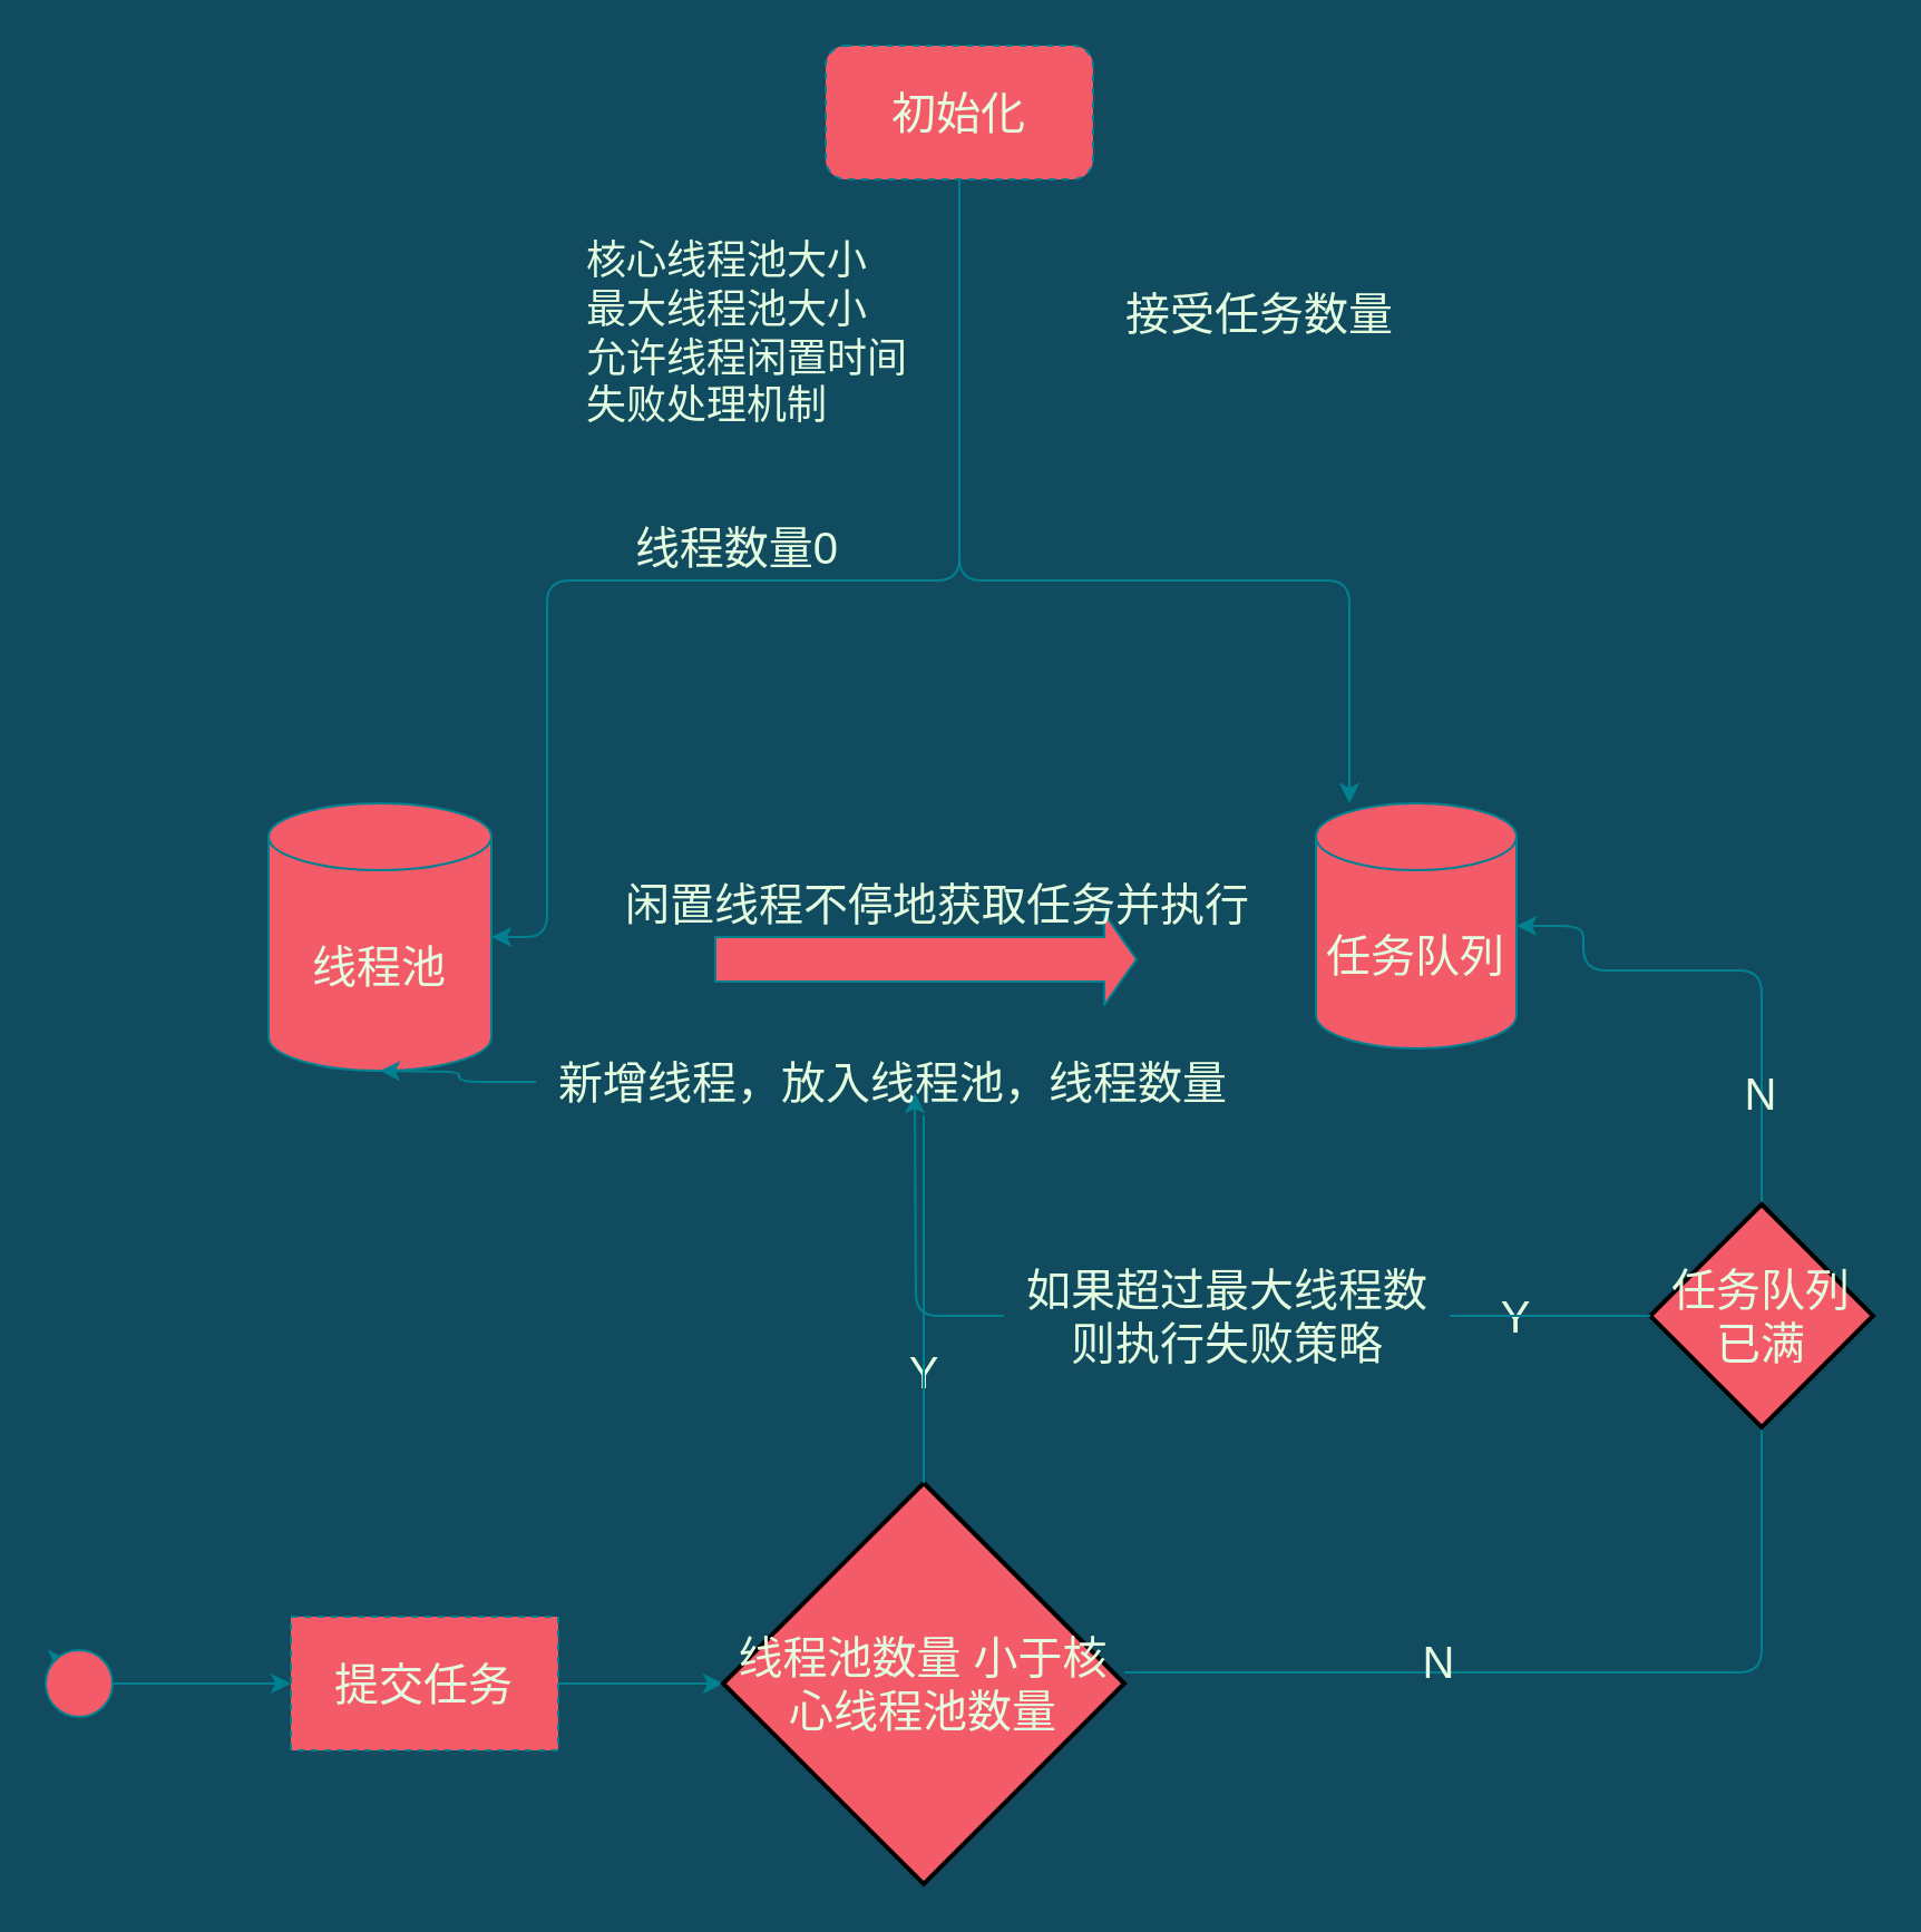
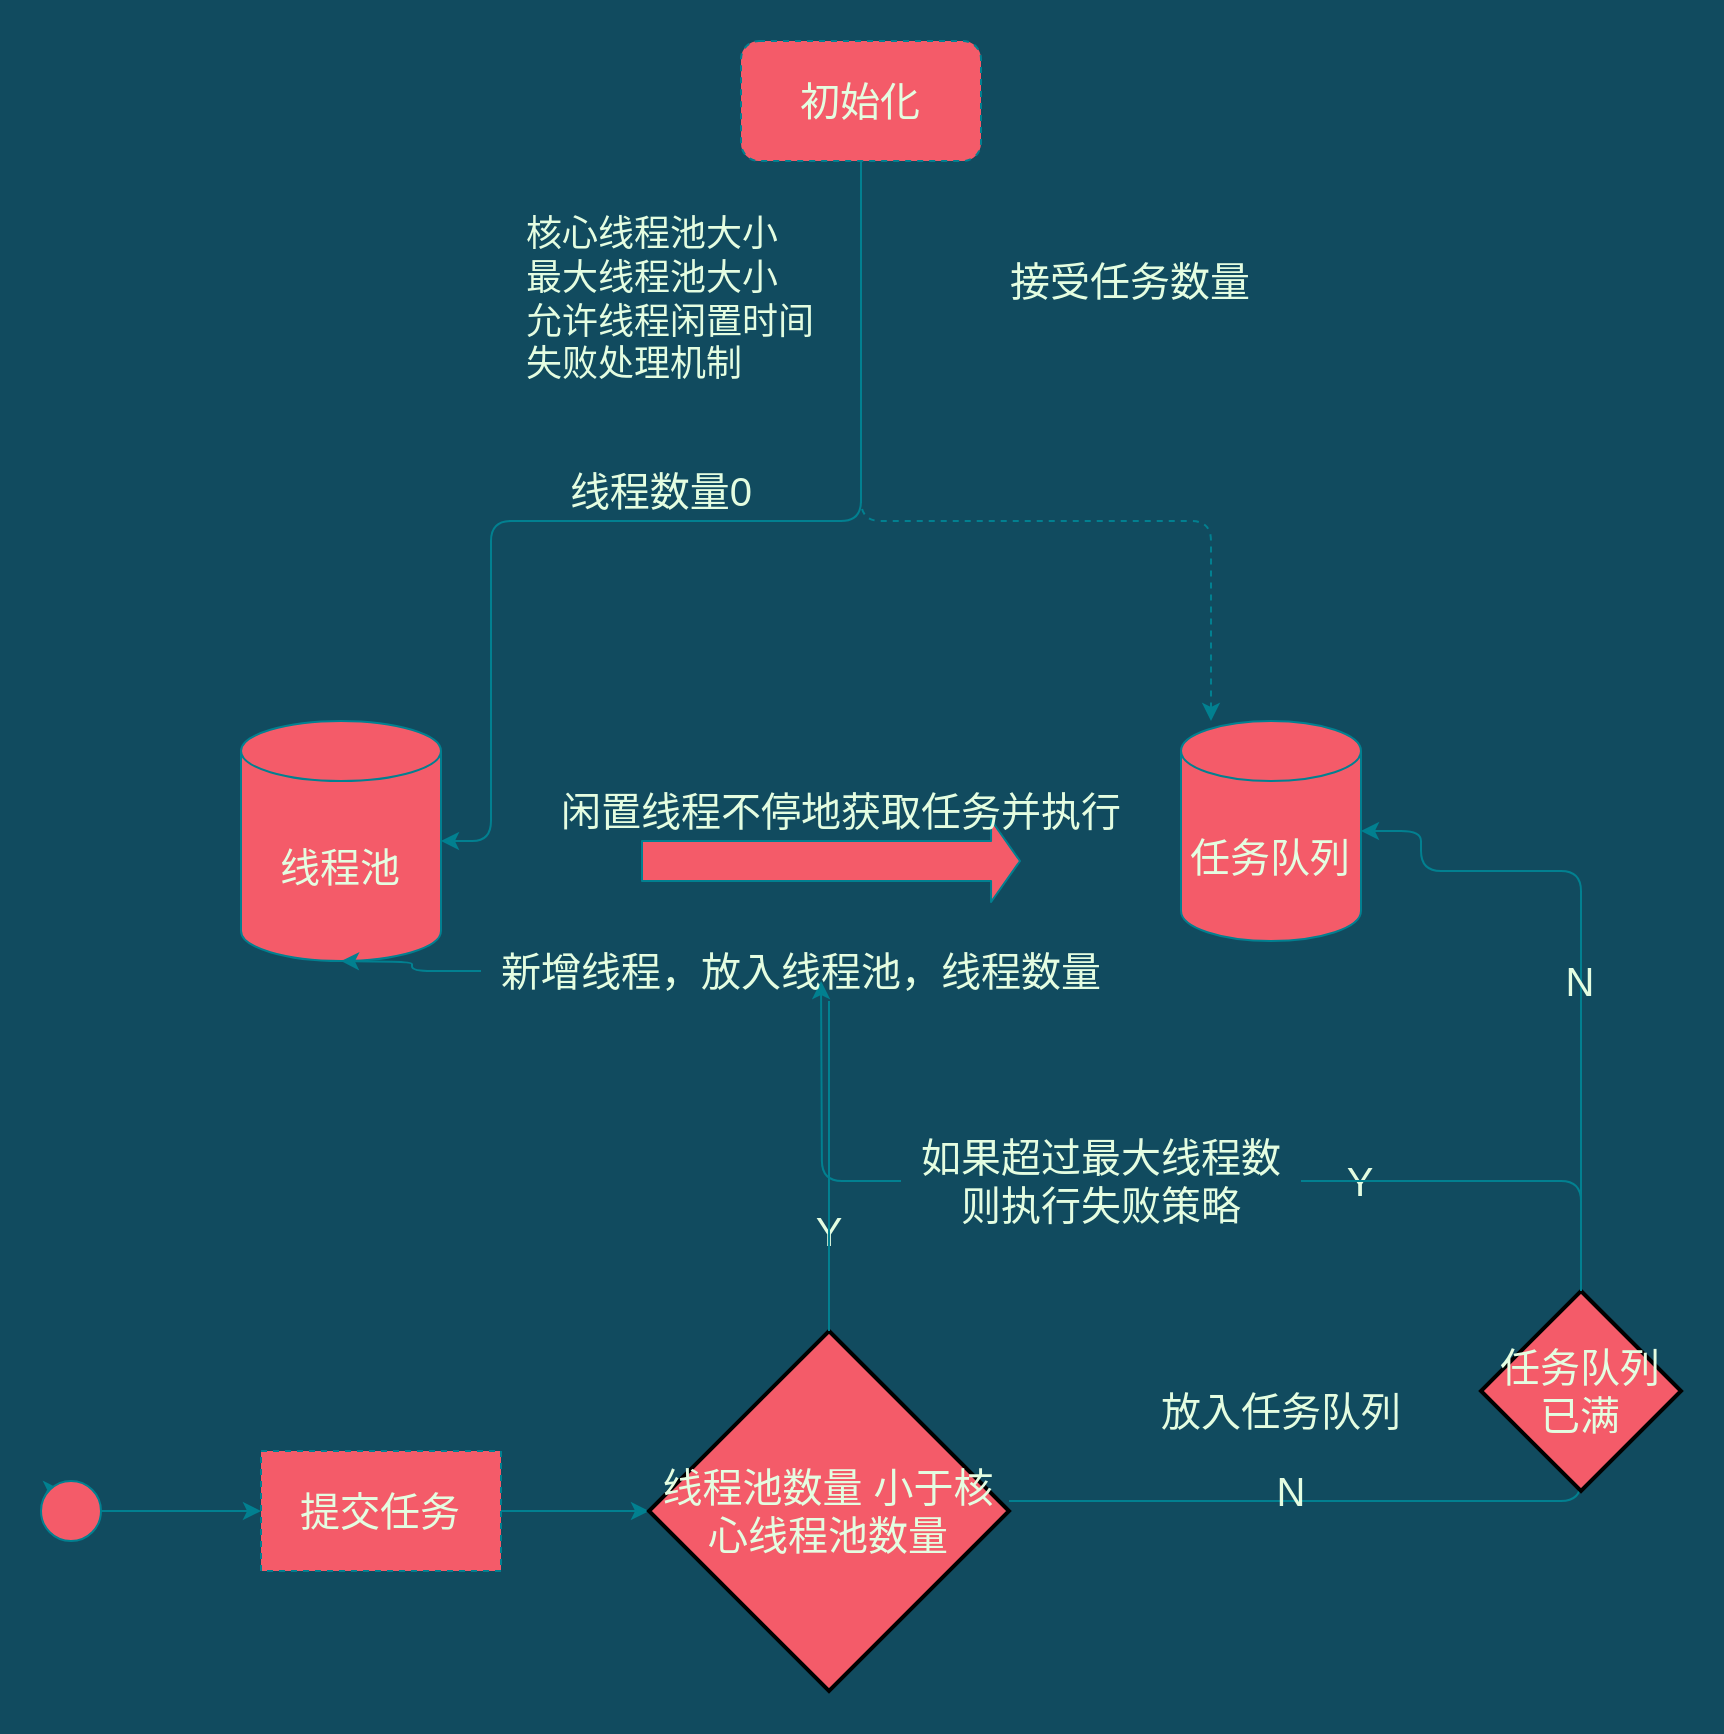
  <mxCell id="0" />
  <mxCell id="1" parent="0" />
  <mxCell id="2" value="&lt;div style=&quot;font-size: 18px&quot;&gt;核心线程池大小&lt;/div&gt;&lt;div style=&quot;font-size: 18px&quot;&gt;最大线程池大小&lt;/div&gt;&lt;div style=&quot;font-size: 18px&quot;&gt;允许线程闲置时间&lt;/div&gt;&lt;div style=&quot;font-size: 18px&quot;&gt;失败处理机制&lt;br style=&quot;font-size: 18px&quot;&gt;&lt;/div&gt;" style="text;html=1;strokeColor=none;fillColor=none;align=left;verticalAlign=middle;whiteSpace=wrap;rounded=0;sketch=0;fontColor=#E4FDE1;spacing=3;fontSize=18;" vertex="1" parent="1"><mxGeometry x="260" y="140" width="220" height="20" as="geometry" /></mxCell>
  <mxCell id="3" style="edgeStyle=orthogonalEdgeStyle;curved=0;rounded=1;sketch=0;orthogonalLoop=1;jettySize=auto;html=1;fontSize=20;fontColor=#E4FDE1;strokeColor=#028090;fillColor=#F45B69;" edge="1" parent="1" source="4" target="17"><mxGeometry relative="1" as="geometry" /></mxCell>
  <mxCell id="4" value="提交任务" style="rounded=0;whiteSpace=wrap;html=1;sketch=0;fontSize=20;fontColor=#E4FDE1;strokeColor=#028090;fillColor=#F45B69;align=center;dashed=1;" vertex="1" parent="1"><mxGeometry x="130" y="725" width="120" height="60" as="geometry" /></mxCell>
  <mxCell id="5" value="线程池" style="shape=cylinder3;whiteSpace=wrap;html=1;boundedLbl=1;backgroundOutline=1;size=15;rounded=0;sketch=0;fontSize=20;fontColor=#E4FDE1;strokeColor=#028090;fillColor=#F45B69;align=center;" vertex="1" parent="1"><mxGeometry x="120" y="360" width="100" height="120" as="geometry" /></mxCell>
  <mxCell id="6" value="任务队列" style="shape=cylinder3;whiteSpace=wrap;html=1;boundedLbl=1;backgroundOutline=1;size=15;rounded=0;sketch=0;fontSize=20;fontColor=#E4FDE1;strokeColor=#028090;fillColor=#F45B69;align=center;" vertex="1" parent="1"><mxGeometry x="590" y="360" width="90" height="110" as="geometry" /></mxCell>
  <mxCell id="7" style="edgeStyle=orthogonalEdgeStyle;curved=0;rounded=1;sketch=0;orthogonalLoop=1;jettySize=auto;html=1;fontSize=20;fontColor=#E4FDE1;strokeColor=#028090;fillColor=#F45B69;" edge="1" parent="1" source="9" target="5"><mxGeometry relative="1" as="geometry"><Array as="points"><mxPoint x="430" y="260" /><mxPoint x="245" y="260" /></Array></mxGeometry></mxCell>
- <mxCell id="8" style="edgeStyle=orthogonalEdgeStyle;curved=0;rounded=1;sketch=0;orthogonalLoop=1;jettySize=auto;html=1;fontSize=20;fontColor=#E4FDE1;strokeColor=#028090;fillColor=#F45B69;" edge="1" parent="1" source="9" target="6"><mxGeometry relative="1" as="geometry"><Array as="points"><mxPoint x="430" y="260" /><mxPoint x="605" y="260" /></Array></mxGeometry></mxCell>
+ <mxCell id="8" style="edgeStyle=orthogonalEdgeStyle;curved=0;rounded=1;sketch=0;orthogonalLoop=1;jettySize=auto;html=1;fontSize=20;fontColor=#E4FDE1;strokeColor=#028090;fillColor=#F45B69;dashed=1;" edge="1" parent="1" source="9" target="6"><mxGeometry relative="1" as="geometry"><Array as="points"><mxPoint x="430" y="260" /><mxPoint x="605" y="260" /></Array></mxGeometry></mxCell>
  <mxCell id="9" value="初始化" style="rounded=1;whiteSpace=wrap;html=1;sketch=0;fontSize=20;fontColor=#E4FDE1;strokeColor=#028090;fillColor=#F45B69;align=center;dashed=1;" vertex="1" parent="1"><mxGeometry x="370" y="20" width="120" height="60" as="geometry" /></mxCell>
  <mxCell id="10" value="接受任务数量" style="text;html=1;strokeColor=none;fillColor=none;align=center;verticalAlign=middle;whiteSpace=wrap;rounded=0;sketch=0;fontSize=20;fontColor=#E4FDE1;" vertex="1" parent="1"><mxGeometry x="495" y="130" width="140" height="20" as="geometry" /></mxCell>
  <mxCell id="11" style="edgeStyle=orthogonalEdgeStyle;curved=0;rounded=1;sketch=0;orthogonalLoop=1;jettySize=auto;html=1;exitX=0;exitY=0;exitDx=0;exitDy=0;fontSize=20;fontColor=#E4FDE1;strokeColor=#028090;fillColor=#F45B69;" edge="1" parent="1" source="13"><mxGeometry relative="1" as="geometry"><mxPoint x="30" y="745" as="targetPoint" /></mxGeometry></mxCell>
  <mxCell id="12" style="edgeStyle=orthogonalEdgeStyle;curved=0;rounded=1;sketch=0;orthogonalLoop=1;jettySize=auto;html=1;entryX=0;entryY=0.5;entryDx=0;entryDy=0;fontSize=20;fontColor=#E4FDE1;strokeColor=#028090;fillColor=#F45B69;" edge="1" parent="1" source="13" target="4"><mxGeometry relative="1" as="geometry" /></mxCell>
  <mxCell id="13" value="" style="ellipse;whiteSpace=wrap;html=1;aspect=fixed;rounded=0;sketch=0;fontSize=20;fontColor=#E4FDE1;strokeColor=#028090;fillColor=#F45B69;align=center;" vertex="1" parent="1"><mxGeometry x="20" y="740" width="30" height="30" as="geometry" /></mxCell>
  <mxCell id="14" value="线程数量0" style="text;html=1;align=center;verticalAlign=middle;resizable=0;points=[];autosize=1;strokeColor=none;fontSize=20;fontColor=#E4FDE1;" vertex="1" parent="1"><mxGeometry x="275" y="230" width="110" height="30" as="geometry" /></mxCell>
  <mxCell id="15" style="edgeStyle=orthogonalEdgeStyle;curved=0;rounded=1;sketch=0;orthogonalLoop=1;jettySize=auto;html=1;fontSize=20;fontColor=#E4FDE1;strokeColor=#028090;fillColor=#F45B69;startArrow=none;" edge="1" parent="1" source="27"><mxGeometry relative="1" as="geometry"><mxPoint x="170" y="480" as="targetPoint" /><Array as="points" /></mxGeometry></mxCell>
  <mxCell id="16" style="edgeStyle=orthogonalEdgeStyle;curved=0;rounded=1;sketch=0;orthogonalLoop=1;jettySize=auto;html=1;entryX=1;entryY=0.5;entryDx=0;entryDy=0;entryPerimeter=0;fontSize=20;fontColor=#E4FDE1;strokeColor=#028090;fillColor=#F45B69;" edge="1" parent="1" source="17" target="6"><mxGeometry relative="1" as="geometry"><mxPoint x="640" y="750" as="sourcePoint" /><Array as="points"><mxPoint x="790" y="750" /><mxPoint x="790" y="435" /><mxPoint x="710" y="435" /></Array></mxGeometry></mxCell>
  <mxCell id="17" value="线程池数量 小于核心线程池数量" style="strokeWidth=2;html=1;shape=mxgraph.flowchart.decision;whiteSpace=wrap;rounded=0;sketch=0;fontSize=20;fontColor=#E4FDE1;fillColor=#F45B69;align=center;" vertex="1" parent="1"><mxGeometry x="324" y="665" width="180" height="180" as="geometry" /></mxCell>
  <mxCell id="18" value="Y" style="text;html=1;align=center;verticalAlign=middle;resizable=0;points=[];autosize=1;strokeColor=none;fontSize=20;fontColor=#E4FDE1;" vertex="1" parent="1"><mxGeometry x="399" y="600" width="30" height="30" as="geometry" /></mxCell>
  <mxCell id="19" value="N" style="text;html=1;align=center;verticalAlign=middle;resizable=0;points=[];autosize=1;strokeColor=none;fontSize=20;fontColor=#E4FDE1;" vertex="1" parent="1"><mxGeometry x="630" y="730" width="30" height="30" as="geometry" /></mxCell>
+ <mxCell id="20" value="放入任务队列" style="text;html=1;align=center;verticalAlign=middle;resizable=0;points=[];autosize=1;strokeColor=none;fontSize=20;fontColor=#E4FDE1;" vertex="1" parent="1"><mxGeometry x="570" y="690" width="140" height="30" as="geometry" /></mxCell>
  <mxCell id="21" value="" style="shape=flexArrow;endArrow=classic;html=1;fontSize=20;fontColor=#E4FDE1;strokeColor=#028090;fillColor=#F45B69;width=20;endSize=4.49;" edge="1" parent="1"><mxGeometry width="50" height="50" relative="1" as="geometry"><mxPoint x="320" y="430" as="sourcePoint" /><mxPoint x="510" y="430" as="targetPoint" /></mxGeometry></mxCell>
  <mxCell id="22" value="闲置线程不停地获取任务并执行" style="text;html=1;align=center;verticalAlign=middle;resizable=0;points=[];autosize=1;strokeColor=none;fontSize=20;fontColor=#E4FDE1;" vertex="1" parent="1"><mxGeometry x="270" y="390" width="300" height="30" as="geometry" /></mxCell>
  <mxCell id="23" style="edgeStyle=orthogonalEdgeStyle;curved=0;rounded=1;sketch=0;orthogonalLoop=1;jettySize=auto;html=1;fontSize=20;fontColor=#E4FDE1;strokeColor=#028090;fillColor=#F45B69;startArrow=none;" edge="1" parent="1" source="29"><mxGeometry relative="1" as="geometry"><mxPoint x="410" y="490" as="targetPoint" /><Array as="points" /></mxGeometry></mxCell>
- <mxCell id="24" value="任务队列已满" style="strokeWidth=2;html=1;shape=mxgraph.flowchart.decision;whiteSpace=wrap;rounded=0;sketch=0;fontSize=20;fontColor=#E4FDE1;fillColor=#F45B69;align=center;" vertex="1" parent="1"><mxGeometry x="740" y="540" width="100" height="100" as="geometry" /></mxCell>
+ <mxCell id="24" value="任务队列已满" style="strokeWidth=2;html=1;shape=mxgraph.flowchart.decision;whiteSpace=wrap;rounded=0;sketch=0;fontSize=20;fontColor=#E4FDE1;fillColor=#F45B69;align=center;" vertex="1" parent="1"><mxGeometry x="740" y="645" width="100" height="100" as="geometry" /></mxCell>
  <mxCell id="25" value="N" style="text;html=1;strokeColor=none;fillColor=none;align=center;verticalAlign=middle;whiteSpace=wrap;rounded=0;sketch=0;fontSize=20;fontColor=#E4FDE1;" vertex="1" parent="1"><mxGeometry x="770" y="480" width="40" height="20" as="geometry" /></mxCell>
  <mxCell id="26" value="Y" style="text;html=1;strokeColor=none;fillColor=none;align=center;verticalAlign=middle;whiteSpace=wrap;rounded=0;sketch=0;fontSize=20;fontColor=#E4FDE1;" vertex="1" parent="1"><mxGeometry x="660" y="580" width="40" height="20" as="geometry" /></mxCell>
  <mxCell id="27" value="新增线程，放入线程池，线程数量" style="text;html=1;align=center;verticalAlign=middle;resizable=0;points=[];autosize=1;strokeColor=none;fontSize=20;fontColor=#E4FDE1;" vertex="1" parent="1"><mxGeometry x="240" y="470" width="320" height="30" as="geometry" /></mxCell>
  <mxCell id="28" value="" style="edgeStyle=orthogonalEdgeStyle;curved=0;rounded=1;sketch=0;orthogonalLoop=1;jettySize=auto;html=1;fontSize=20;fontColor=#E4FDE1;strokeColor=#028090;fillColor=#F45B69;endArrow=none;" edge="1" parent="1" source="17" target="27"><mxGeometry relative="1" as="geometry"><mxPoint x="170" y="480" as="targetPoint" /><mxPoint x="410" y="665" as="sourcePoint" /><Array as="points"><mxPoint x="414" y="540" /><mxPoint x="414" y="540" /></Array></mxGeometry></mxCell>
  <mxCell id="29" value="&lt;div&gt;如果超过最大线程数&lt;/div&gt;&lt;div&gt;则执行失败策略&lt;/div&gt;" style="text;html=1;align=center;verticalAlign=middle;resizable=0;points=[];autosize=1;strokeColor=none;fontSize=20;fontColor=#E4FDE1;" vertex="1" parent="1"><mxGeometry x="450" y="565" width="200" height="50" as="geometry" /></mxCell>
  <mxCell id="30" value="" style="edgeStyle=orthogonalEdgeStyle;curved=0;rounded=1;sketch=0;orthogonalLoop=1;jettySize=auto;html=1;fontSize=20;fontColor=#E4FDE1;strokeColor=#028090;fillColor=#F45B69;endArrow=none;" edge="1" parent="1" source="24" target="29"><mxGeometry relative="1" as="geometry"><mxPoint x="410" y="490" as="targetPoint" /><mxPoint x="740" y="590" as="sourcePoint" /><Array as="points"><mxPoint x="450" y="590" /><mxPoint x="450" y="590" /></Array></mxGeometry></mxCell>
